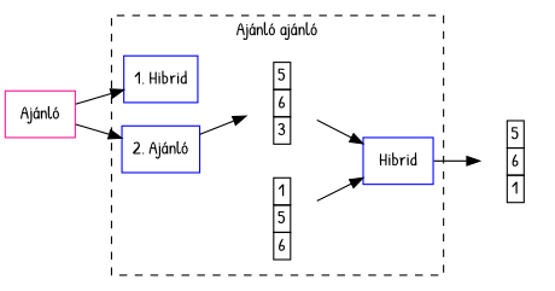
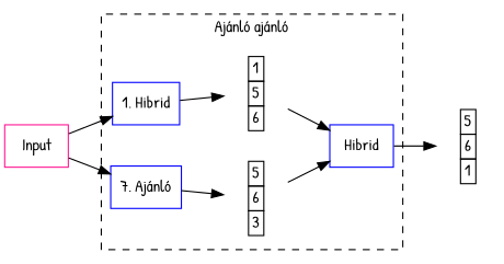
  digraph {
    fontname="Patrick Hand"
    rankdir=LR
    splines=false
    node [fontname="Patrick Hand" shape=rectangle]
    edge [fontname="Patrick Hand"]
    n1 [color=blue label="1. Hibrid"]
-   n2 [color=blue label="2. Ajánló"]
+   n2 [color=blue label="7. Ajánló"]
    n3 [color=blue label=Hibrid]
    n4 [label=<<TABLE BORDER="0" CELLBORDER="1" CELLSPACING="0">             <TR><TD>1</TD></TR>             <TR><TD>5</TD></TR>             <TR><TD>6</TD></TR>             </TABLE>> shape=plaintext]
    n5 [label=<<TABLE BORDER="0" CELLBORDER="1" CELLSPACING="0">             <TR><TD>5</TD></TR>             <TR><TD>6</TD></TR>             <TR><TD>3</TD></TR>             </TABLE>> shape=plaintext]
    n6 [label=<<TABLE BORDER="0" CELLBORDER="1" CELLSPACING="0">         <TR><TD>5</TD></TR>         <TR><TD>6</TD></TR>         <TR><TD>1</TD></TR>         </TABLE>> shape=plaintext]
-   n7 [color=deeppink label="Ajánló"]
+   n7 [color=deeppink label=Input]
    subgraph cluster_1 {
      label="Ajánló ajánló"
      style=dashed
      n1
      n2
      n3
      n4
      n5
    }
+   n1 -> n4
    n2 -> n5
    n3 -> n6
    n4 -> n3
    n5 -> n3
    n7 -> n1
    n7 -> n2
  }
